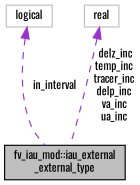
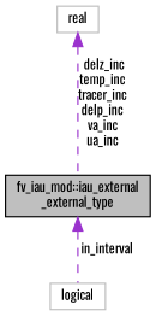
  digraph {
    fontname=Oswald
    node [color=grey75 fillcolor=white fontname=Oswald fontsize=10 shape=record style=filled]
    edge [color=darkorchid3 dir=back fontname=Oswald fontsize=10 labelfontname=Helvetica labelfontsize=10 style=dashed]
    n1 [color=black fillcolor=grey75 fontcolor=black height=0.2 label="fv_iau_mod::iau_external\l_external_type" width=0.4]
    n2 [height=0.2 label=logical width=0.4]
    n3 [height=0.2 label=real width=0.4]
-   n2 -> n1 [label=" in_interval"]
+   n1 -> n2 [label=" in_interval"]
    n3 -> n1 [label=" delz_inc\ntemp_inc\ntracer_inc\ndelp_inc\nva_inc\nua_inc"]
  }
